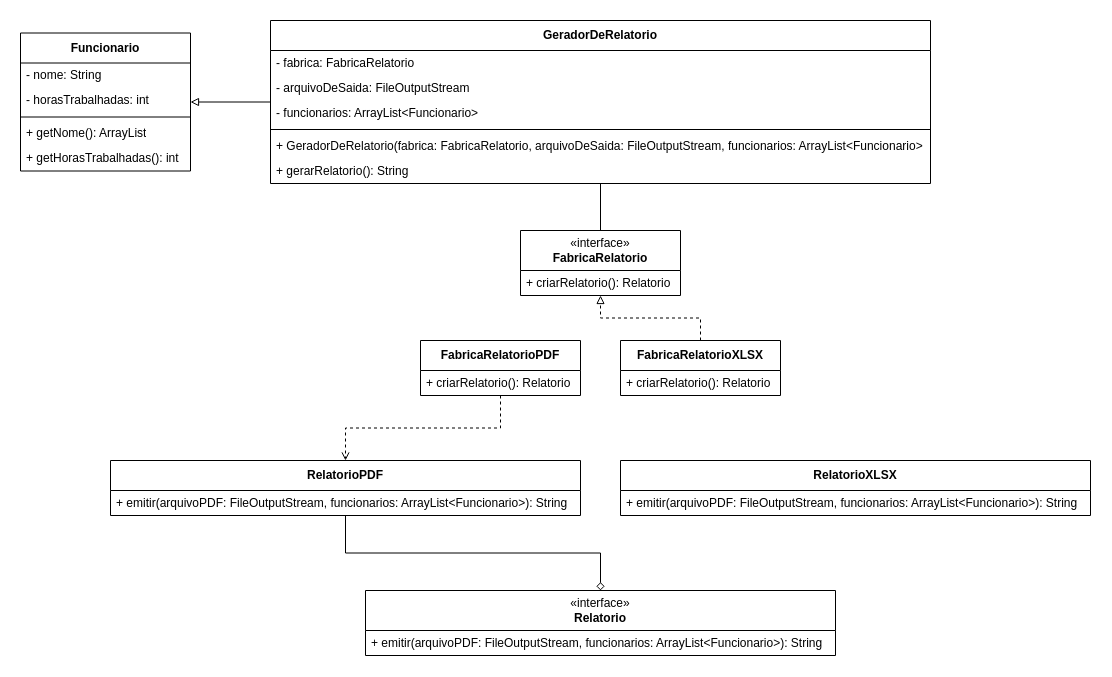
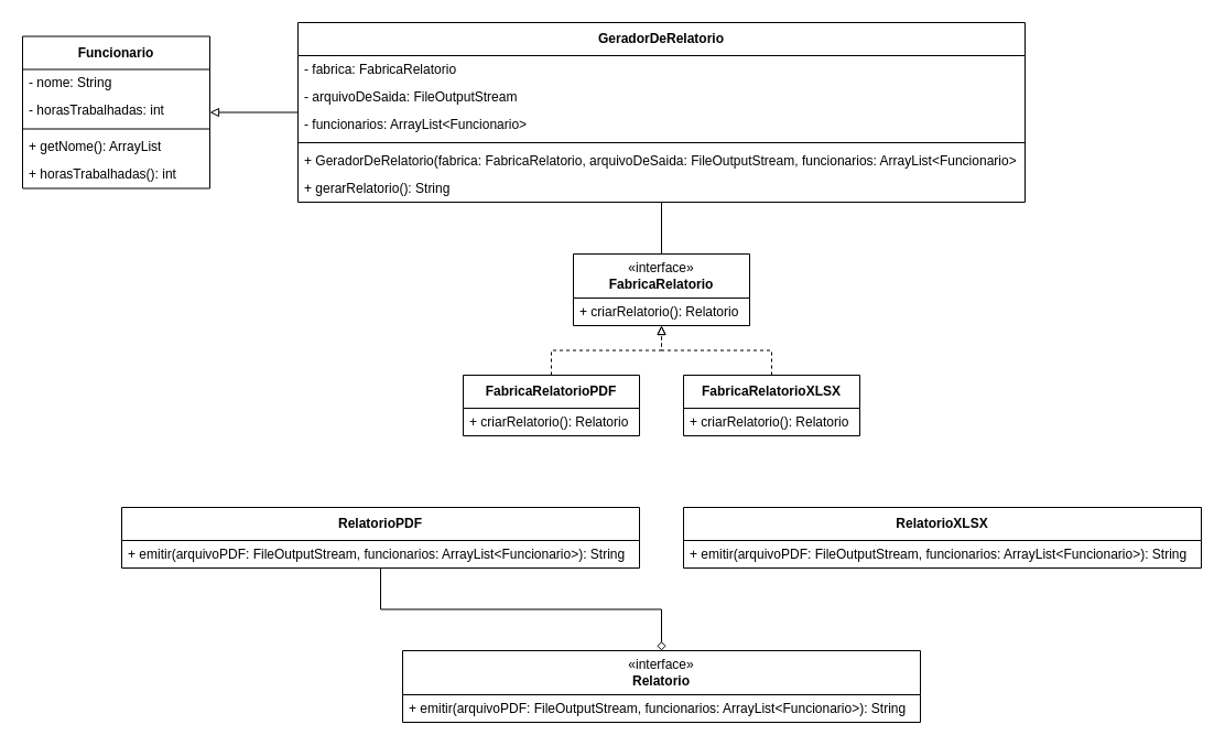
  <mxCell id="0" />
  <mxCell id="1" parent="0" />
  <mxCell id="2" value="&lt;p style=&quot;line-height: 120%;&quot;&gt;Funcionario&lt;/p&gt;" style="swimlane;fontStyle=1;align=center;verticalAlign=middle;childLayout=stackLayout;horizontal=1;startSize=30;horizontalStack=0;resizeParent=1;resizeParentMax=0;resizeLast=0;collapsible=0;marginBottom=0;html=1;whiteSpace=wrap;" vertex="1" parent="1"><mxGeometry x="20" y="32.5" width="170" height="138" as="geometry" /></mxCell>
  <mxCell id="3" value="- nome: String" style="text;html=1;strokeColor=none;fillColor=none;align=left;verticalAlign=middle;spacingLeft=4;spacingRight=4;overflow=hidden;rotatable=0;points=[[0,0.5],[1,0.5]];portConstraint=eastwest;whiteSpace=wrap;" vertex="1" parent="2"><mxGeometry y="30" width="170" height="25" as="geometry" /></mxCell>
  <mxCell id="4" value="- horasTrabalhadas: int" style="text;html=1;strokeColor=none;fillColor=none;align=left;verticalAlign=middle;spacingLeft=4;spacingRight=4;overflow=hidden;rotatable=0;points=[[0,0.5],[1,0.5]];portConstraint=eastwest;whiteSpace=wrap;" vertex="1" parent="2"><mxGeometry y="55" width="170" height="25" as="geometry" /></mxCell>
  <mxCell id="5" value="" style="line;html=1;strokeWidth=1;align=left;verticalAlign=middle;spacingTop=-1;spacingLeft=3;spacingRight=3;rotatable=0;labelPosition=right;points=[];portConstraint=eastwest;" vertex="1" parent="2"><mxGeometry y="80" width="170" height="8" as="geometry" /></mxCell>
  <mxCell id="6" value="+ getNome(): ArrayList" style="text;html=1;strokeColor=none;fillColor=none;align=left;verticalAlign=middle;spacingLeft=4;spacingRight=4;overflow=hidden;rotatable=0;points=[[0,0.5],[1,0.5]];portConstraint=eastwest;whiteSpace=wrap;" vertex="1" parent="2"><mxGeometry y="88" width="170" height="25" as="geometry" /></mxCell>
- <mxCell id="7" value="+ getHorasTrabalhadas(): int" style="text;html=1;strokeColor=none;fillColor=none;align=left;verticalAlign=middle;spacingLeft=4;spacingRight=4;overflow=hidden;rotatable=0;points=[[0,0.5],[1,0.5]];portConstraint=eastwest;whiteSpace=wrap;" vertex="1" parent="2"><mxGeometry y="113" width="170" height="25" as="geometry" /></mxCell>
+ <mxCell id="7" value="+ horasTrabalhadas(): int" style="text;html=1;strokeColor=none;fillColor=none;align=left;verticalAlign=middle;spacingLeft=4;spacingRight=4;overflow=hidden;rotatable=0;points=[[0,0.5],[1,0.5]];portConstraint=eastwest;whiteSpace=wrap;" vertex="1" parent="2"><mxGeometry y="113" width="170" height="25" as="geometry" /></mxCell>
  <mxCell id="8" value="&lt;p style=&quot;line-height: 120%;&quot;&gt;&lt;span style=&quot;font-weight: normal;&quot;&gt;«interface»&lt;br style=&quot;border-color: var(--border-color);&quot;&gt;&lt;/span&gt;&lt;b style=&quot;border-color: var(--border-color);&quot;&gt;FabricaRelatorio&lt;/b&gt;&lt;br&gt;&lt;/p&gt;" style="swimlane;fontStyle=1;align=center;verticalAlign=middle;childLayout=stackLayout;horizontal=1;startSize=40;horizontalStack=0;resizeParent=1;resizeParentMax=0;resizeLast=0;collapsible=0;marginBottom=0;html=1;whiteSpace=wrap;" vertex="1" parent="1"><mxGeometry x="520" y="230" width="160" height="65" as="geometry" /></mxCell>
  <mxCell id="9" value="+ criarRelatorio(): Relatorio" style="text;html=1;strokeColor=none;fillColor=none;align=left;verticalAlign=middle;spacingLeft=4;spacingRight=4;overflow=hidden;rotatable=0;points=[[0,0.5],[1,0.5]];portConstraint=eastwest;whiteSpace=wrap;" vertex="1" parent="8"><mxGeometry y="40" width="160" height="25" as="geometry" /></mxCell>
  <mxCell id="10" value="&lt;p style=&quot;line-height: 120%;&quot;&gt;&lt;span style=&quot;font-weight: normal;&quot;&gt;«interface»&lt;br style=&quot;border-color: var(--border-color);&quot;&gt;&lt;/span&gt;Relatorio&lt;br&gt;&lt;/p&gt;" style="swimlane;fontStyle=1;align=center;verticalAlign=middle;childLayout=stackLayout;horizontal=1;startSize=40;horizontalStack=0;resizeParent=1;resizeParentMax=0;resizeLast=0;collapsible=0;marginBottom=0;html=1;whiteSpace=wrap;" vertex="1" parent="1"><mxGeometry x="365" y="590" width="470" height="65" as="geometry" /></mxCell>
  <mxCell id="11" value="+ emitir(arquivoPDF: FileOutputStream, funcionarios: ArrayList&amp;lt;Funcionario&amp;gt;): String" style="text;html=1;strokeColor=none;fillColor=none;align=left;verticalAlign=middle;spacingLeft=4;spacingRight=4;overflow=hidden;rotatable=0;points=[[0,0.5],[1,0.5]];portConstraint=eastwest;whiteSpace=wrap;" vertex="1" parent="10"><mxGeometry y="40" width="470" height="25" as="geometry" /></mxCell>
  <mxCell id="12" style="edgeStyle=orthogonalEdgeStyle;rounded=0;orthogonalLoop=1;jettySize=auto;html=1;endArrow=diamond;endFill=0;" edge="1" parent="1" source="13" target="10"><mxGeometry relative="1" as="geometry" /></mxCell>
  <mxCell id="13" value="&lt;p style=&quot;line-height: 120%;&quot;&gt;RelatorioPDF&lt;br&gt;&lt;/p&gt;" style="swimlane;fontStyle=1;align=center;verticalAlign=middle;childLayout=stackLayout;horizontal=1;startSize=30;horizontalStack=0;resizeParent=1;resizeParentMax=0;resizeLast=0;collapsible=0;marginBottom=0;html=1;whiteSpace=wrap;" vertex="1" parent="1"><mxGeometry x="110" y="460" width="470" height="55" as="geometry" /></mxCell>
  <mxCell id="14" value="+ emitir(arquivoPDF: FileOutputStream, funcionarios: ArrayList&amp;lt;Funcionario&amp;gt;): String" style="text;html=1;strokeColor=none;fillColor=none;align=left;verticalAlign=middle;spacingLeft=4;spacingRight=4;overflow=hidden;rotatable=0;points=[[0,0.5],[1,0.5]];portConstraint=eastwest;whiteSpace=wrap;" vertex="1" parent="13"><mxGeometry y="30" width="470" height="25" as="geometry" /></mxCell>
  <mxCell id="15" value="&lt;p style=&quot;line-height: 120%;&quot;&gt;RelatorioXLSX&lt;br&gt;&lt;/p&gt;" style="swimlane;fontStyle=1;align=center;verticalAlign=middle;childLayout=stackLayout;horizontal=1;startSize=30;horizontalStack=0;resizeParent=1;resizeParentMax=0;resizeLast=0;collapsible=0;marginBottom=0;html=1;whiteSpace=wrap;" vertex="1" parent="1"><mxGeometry x="620" y="460" width="470" height="55" as="geometry" /></mxCell>
  <mxCell id="16" value="+ emitir(arquivoPDF: FileOutputStream, funcionarios: ArrayList&amp;lt;Funcionario&amp;gt;): String" style="text;html=1;strokeColor=none;fillColor=none;align=left;verticalAlign=middle;spacingLeft=4;spacingRight=4;overflow=hidden;rotatable=0;points=[[0,0.5],[1,0.5]];portConstraint=eastwest;whiteSpace=wrap;" vertex="1" parent="15"><mxGeometry y="30" width="470" height="25" as="geometry" /></mxCell>
- <mxCell id="18" style="edgeStyle=orthogonalEdgeStyle;rounded=0;orthogonalLoop=1;jettySize=auto;html=1;dashed=1;endArrow=open;endFill=0;" edge="1" parent="1" source="19" target="13"><mxGeometry relative="1" as="geometry" /></mxCell>
+ <mxCell id="17" style="edgeStyle=orthogonalEdgeStyle;rounded=0;orthogonalLoop=1;jettySize=auto;html=1;dashed=1;endArrow=block;endFill=0;" edge="1" parent="1" source="19" target="8"><mxGeometry relative="1" as="geometry" /></mxCell>
  <mxCell id="19" value="&lt;p style=&quot;line-height: 120%;&quot;&gt;&lt;b style=&quot;border-color: var(--border-color);&quot;&gt;FabricaRelatorioPDF&lt;/b&gt;&lt;br&gt;&lt;/p&gt;" style="swimlane;fontStyle=1;align=center;verticalAlign=middle;childLayout=stackLayout;horizontal=1;startSize=30;horizontalStack=0;resizeParent=1;resizeParentMax=0;resizeLast=0;collapsible=0;marginBottom=0;html=1;whiteSpace=wrap;" vertex="1" parent="1"><mxGeometry x="420" y="340" width="160" height="55" as="geometry" /></mxCell>
  <mxCell id="20" value="+ criarRelatorio(): Relatorio" style="text;html=1;strokeColor=none;fillColor=none;align=left;verticalAlign=middle;spacingLeft=4;spacingRight=4;overflow=hidden;rotatable=0;points=[[0,0.5],[1,0.5]];portConstraint=eastwest;whiteSpace=wrap;" vertex="1" parent="19"><mxGeometry y="30" width="160" height="25" as="geometry" /></mxCell>
  <mxCell id="21" style="edgeStyle=orthogonalEdgeStyle;rounded=0;orthogonalLoop=1;jettySize=auto;html=1;dashed=1;endArrow=block;endFill=0;" edge="1" parent="1" source="22" target="8"><mxGeometry relative="1" as="geometry" /></mxCell>
  <mxCell id="22" value="&lt;p style=&quot;line-height: 120%;&quot;&gt;&lt;b style=&quot;border-color: var(--border-color);&quot;&gt;FabricaRelatorioXLSX&lt;/b&gt;&lt;br&gt;&lt;/p&gt;" style="swimlane;fontStyle=1;align=center;verticalAlign=middle;childLayout=stackLayout;horizontal=1;startSize=30;horizontalStack=0;resizeParent=1;resizeParentMax=0;resizeLast=0;collapsible=0;marginBottom=0;html=1;whiteSpace=wrap;" vertex="1" parent="1"><mxGeometry x="620" y="340" width="160" height="55" as="geometry" /></mxCell>
  <mxCell id="23" value="+ criarRelatorio(): Relatorio" style="text;html=1;strokeColor=none;fillColor=none;align=left;verticalAlign=middle;spacingLeft=4;spacingRight=4;overflow=hidden;rotatable=0;points=[[0,0.5],[1,0.5]];portConstraint=eastwest;whiteSpace=wrap;" vertex="1" parent="22"><mxGeometry y="30" width="160" height="25" as="geometry" /></mxCell>
  <mxCell id="24" style="edgeStyle=orthogonalEdgeStyle;rounded=0;orthogonalLoop=1;jettySize=auto;html=1;endArrow=none;endFill=0;" edge="1" parent="1" source="26" target="8"><mxGeometry relative="1" as="geometry" /></mxCell>
  <mxCell id="25" style="edgeStyle=orthogonalEdgeStyle;rounded=0;orthogonalLoop=1;jettySize=auto;html=1;endArrow=block;endFill=0;" edge="1" parent="1" source="26" target="2"><mxGeometry relative="1" as="geometry" /></mxCell>
  <mxCell id="26" value="&lt;p style=&quot;line-height: 120%;&quot;&gt;GeradorDeRelatorio&lt;/p&gt;" style="swimlane;fontStyle=1;align=center;verticalAlign=middle;childLayout=stackLayout;horizontal=1;startSize=30;horizontalStack=0;resizeParent=1;resizeParentMax=0;resizeLast=0;collapsible=0;marginBottom=0;html=1;whiteSpace=wrap;" vertex="1" parent="1"><mxGeometry x="270" y="20" width="660" height="163" as="geometry" /></mxCell>
  <mxCell id="27" value="- fabrica: FabricaRelatorio" style="text;html=1;strokeColor=none;fillColor=none;align=left;verticalAlign=middle;spacingLeft=4;spacingRight=4;overflow=hidden;rotatable=0;points=[[0,0.5],[1,0.5]];portConstraint=eastwest;whiteSpace=wrap;" vertex="1" parent="26"><mxGeometry y="30" width="660" height="25" as="geometry" /></mxCell>
  <mxCell id="28" value="- arquivoDeSaida: FileOutputStream" style="text;html=1;strokeColor=none;fillColor=none;align=left;verticalAlign=middle;spacingLeft=4;spacingRight=4;overflow=hidden;rotatable=0;points=[[0,0.5],[1,0.5]];portConstraint=eastwest;whiteSpace=wrap;" vertex="1" parent="26"><mxGeometry y="55" width="660" height="25" as="geometry" /></mxCell>
  <mxCell id="29" value="- funcionarios: ArrayList&amp;lt;Funcionario&amp;gt;" style="text;html=1;strokeColor=none;fillColor=none;align=left;verticalAlign=middle;spacingLeft=4;spacingRight=4;overflow=hidden;rotatable=0;points=[[0,0.5],[1,0.5]];portConstraint=eastwest;whiteSpace=wrap;" vertex="1" parent="26"><mxGeometry y="80" width="660" height="25" as="geometry" /></mxCell>
  <mxCell id="30" value="" style="line;html=1;strokeWidth=1;align=left;verticalAlign=middle;spacingTop=-1;spacingLeft=3;spacingRight=3;rotatable=0;labelPosition=right;points=[];portConstraint=eastwest;" vertex="1" parent="26"><mxGeometry y="105" width="660" height="8" as="geometry" /></mxCell>
  <mxCell id="31" value="+ GeradorDeRelatorio(fabrica: FabricaRelatorio, arquivoDeSaida: FileOutputStream, funcionarios: ArrayList&amp;lt;Funcionario&amp;gt;" style="text;html=1;strokeColor=none;fillColor=none;align=left;verticalAlign=middle;spacingLeft=4;spacingRight=4;overflow=hidden;rotatable=0;points=[[0,0.5],[1,0.5]];portConstraint=eastwest;whiteSpace=wrap;" vertex="1" parent="26"><mxGeometry y="113" width="660" height="25" as="geometry" /></mxCell>
  <mxCell id="32" value="+ gerarRelatorio(): String" style="text;html=1;strokeColor=none;fillColor=none;align=left;verticalAlign=middle;spacingLeft=4;spacingRight=4;overflow=hidden;rotatable=0;points=[[0,0.5],[1,0.5]];portConstraint=eastwest;whiteSpace=wrap;" vertex="1" parent="26"><mxGeometry y="138" width="660" height="25" as="geometry" /></mxCell>
